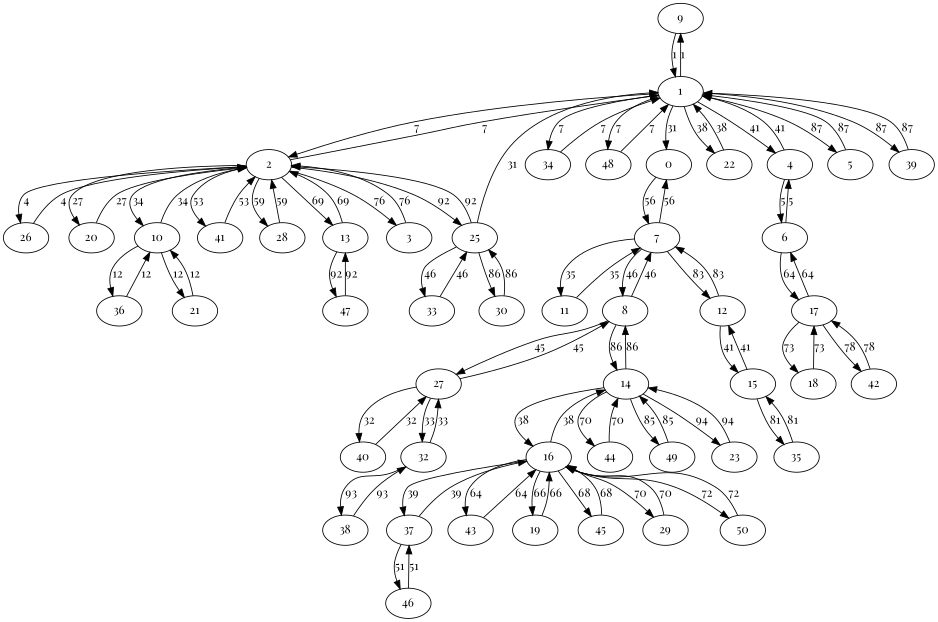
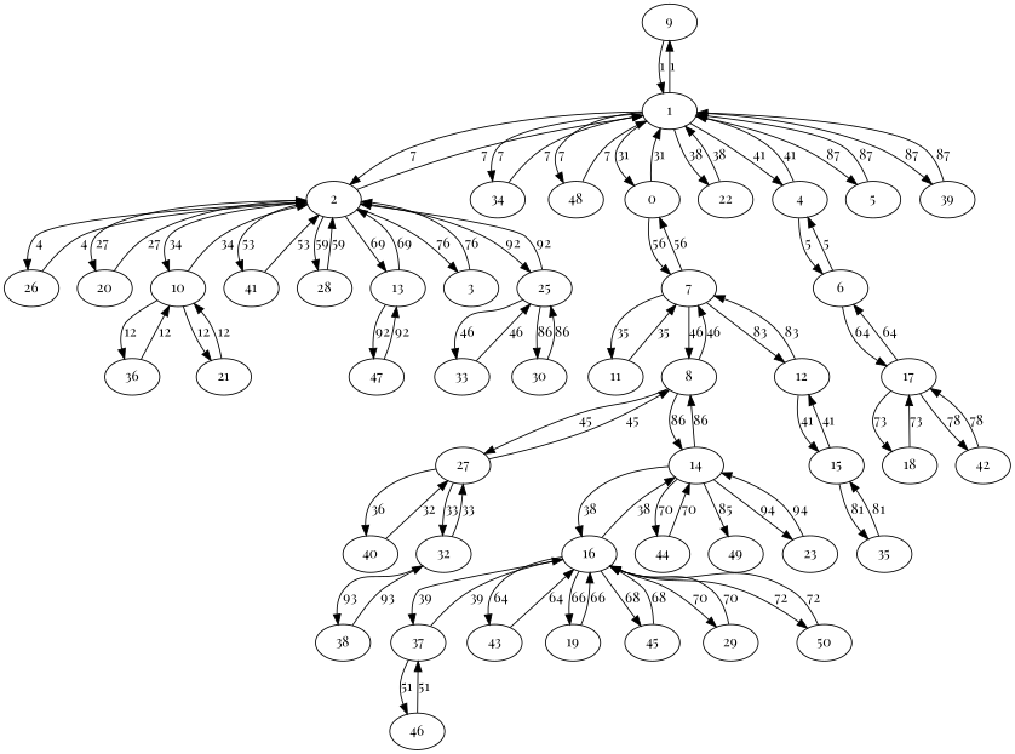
  digraph {
    fontname="Playfair Display"
    node [fontname="Playfair Display"]
    edge [fontname="Playfair Display"]
    9
    1
    2
    34
    48
    0
    22
    4
    5
    39
    26
    20
    10
    41
    28
    13
    3
    25
    7
    6
    36
    21
    47
    33
    30
    11
    8
    12
    17
    18
    42
    27
    14
    15
    40
    32
    16
    44
    49
    23
    38
    35
    37
    43
    19
    45
    29
    50
    46
    9 -> 1 [label=1]
    1 -> 9 [label=1]
    1 -> 2 [label=7]
    1 -> 34 [label=7]
    1 -> 48 [label=7]
    1 -> 0 [label=31]
    1 -> 22 [label=38]
    1 -> 4 [label=41]
    1 -> 5 [label=87]
    1 -> 39 [label=87]
    2 -> 1 [label=7]
    2 -> 26 [label=4]
    2 -> 20 [label=27]
    2 -> 10 [label=34]
    2 -> 41 [label=53]
    2 -> 28 [label=59]
    2 -> 13 [label=69]
    2 -> 3 [label=76]
    2 -> 25 [label=92]
    34 -> 1 [label=7]
    48 -> 1 [label=7]
-   25 -> 1 [label=31]
+   0 -> 1 [label=31]
    0 -> 7 [label=56]
    22 -> 1 [label=38]
    4 -> 1 [label=41]
    4 -> 6 [label=5]
    5 -> 1 [label=87]
    39 -> 1 [label=87]
    26 -> 2 [label=4]
    20 -> 2 [label=27]
    10 -> 2 [label=34]
    10 -> 36 [label=12]
    10 -> 21 [label=12]
    41 -> 2 [label=53]
    28 -> 2 [label=59]
    13 -> 2 [label=69]
    13 -> 47 [label=92]
    3 -> 2 [label=76]
    25 -> 2 [label=92]
    25 -> 33 [label=46]
    25 -> 30 [label=86]
    7 -> 0 [label=56]
    7 -> 11 [label=35]
    7 -> 8 [label=46]
    7 -> 12 [label=83]
    6 -> 4 [label=5]
    6 -> 17 [label=64]
    36 -> 10 [label=12]
    21 -> 10 [label=12]
    47 -> 13 [label=92]
    33 -> 25 [label=46]
    30 -> 25 [label=86]
    11 -> 7 [label=35]
    8 -> 7 [label=46]
    8 -> 27 [label=45]
    8 -> 14 [label=86]
    12 -> 7 [label=83]
    12 -> 15 [label=41]
    17 -> 6 [label=64]
    17 -> 18 [label=73]
    17 -> 42 [label=78]
    18 -> 17 [label=73]
    42 -> 17 [label=78]
    27 -> 8 [label=45]
-   27 -> 40 [label=32]
+   27 -> 40 [label=36]
    27 -> 32 [label=33]
    14 -> 8 [label=86]
    14 -> 16 [label=38]
    14 -> 44 [label=70]
    14 -> 49 [label=85]
    14 -> 23 [label=94]
    15 -> 12 [label=41]
    15 -> 35 [label=81]
    40 -> 27 [label=32]
    32 -> 27 [label=33]
    32 -> 38 [label=93]
    16 -> 14 [label=38]
    16 -> 37 [label=39]
    16 -> 43 [label=64]
    16 -> 19 [label=66]
    16 -> 45 [label=68]
    16 -> 29 [label=70]
    16 -> 50 [label=72]
    44 -> 14 [label=70]
-   49 -> 14 [label=85]
    23 -> 14 [label=94]
    38 -> 32 [label=93]
    35 -> 15 [label=81]
    37 -> 16 [label=39]
    37 -> 46 [label=51]
    43 -> 16 [label=64]
    19 -> 16 [label=66]
    45 -> 16 [label=68]
    29 -> 16 [label=70]
    50 -> 16 [label=72]
    46 -> 37 [label=51]
  }
